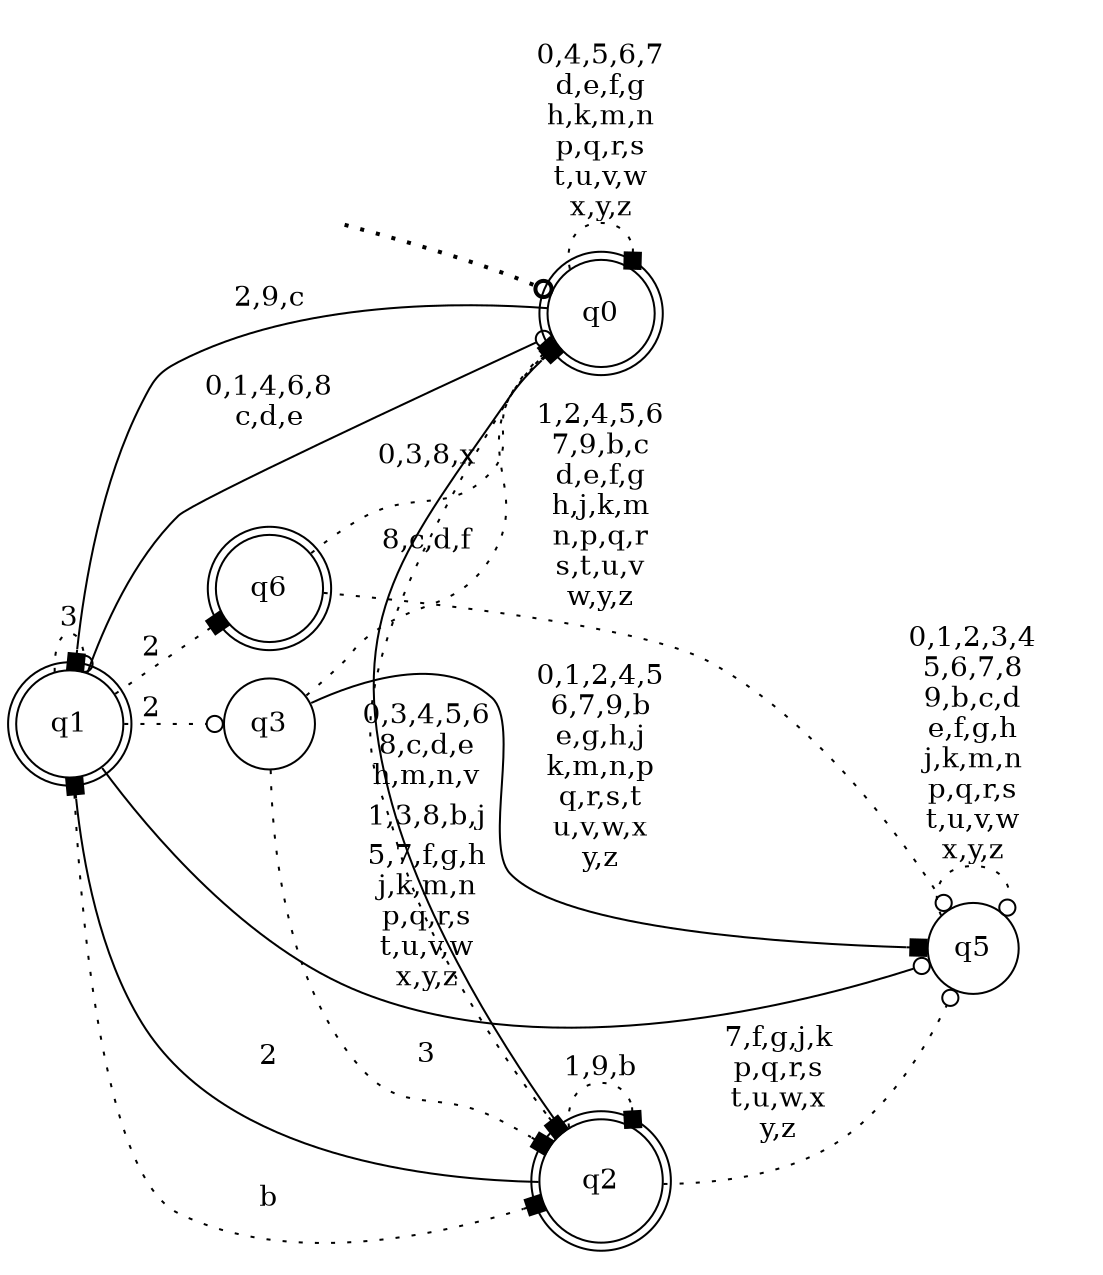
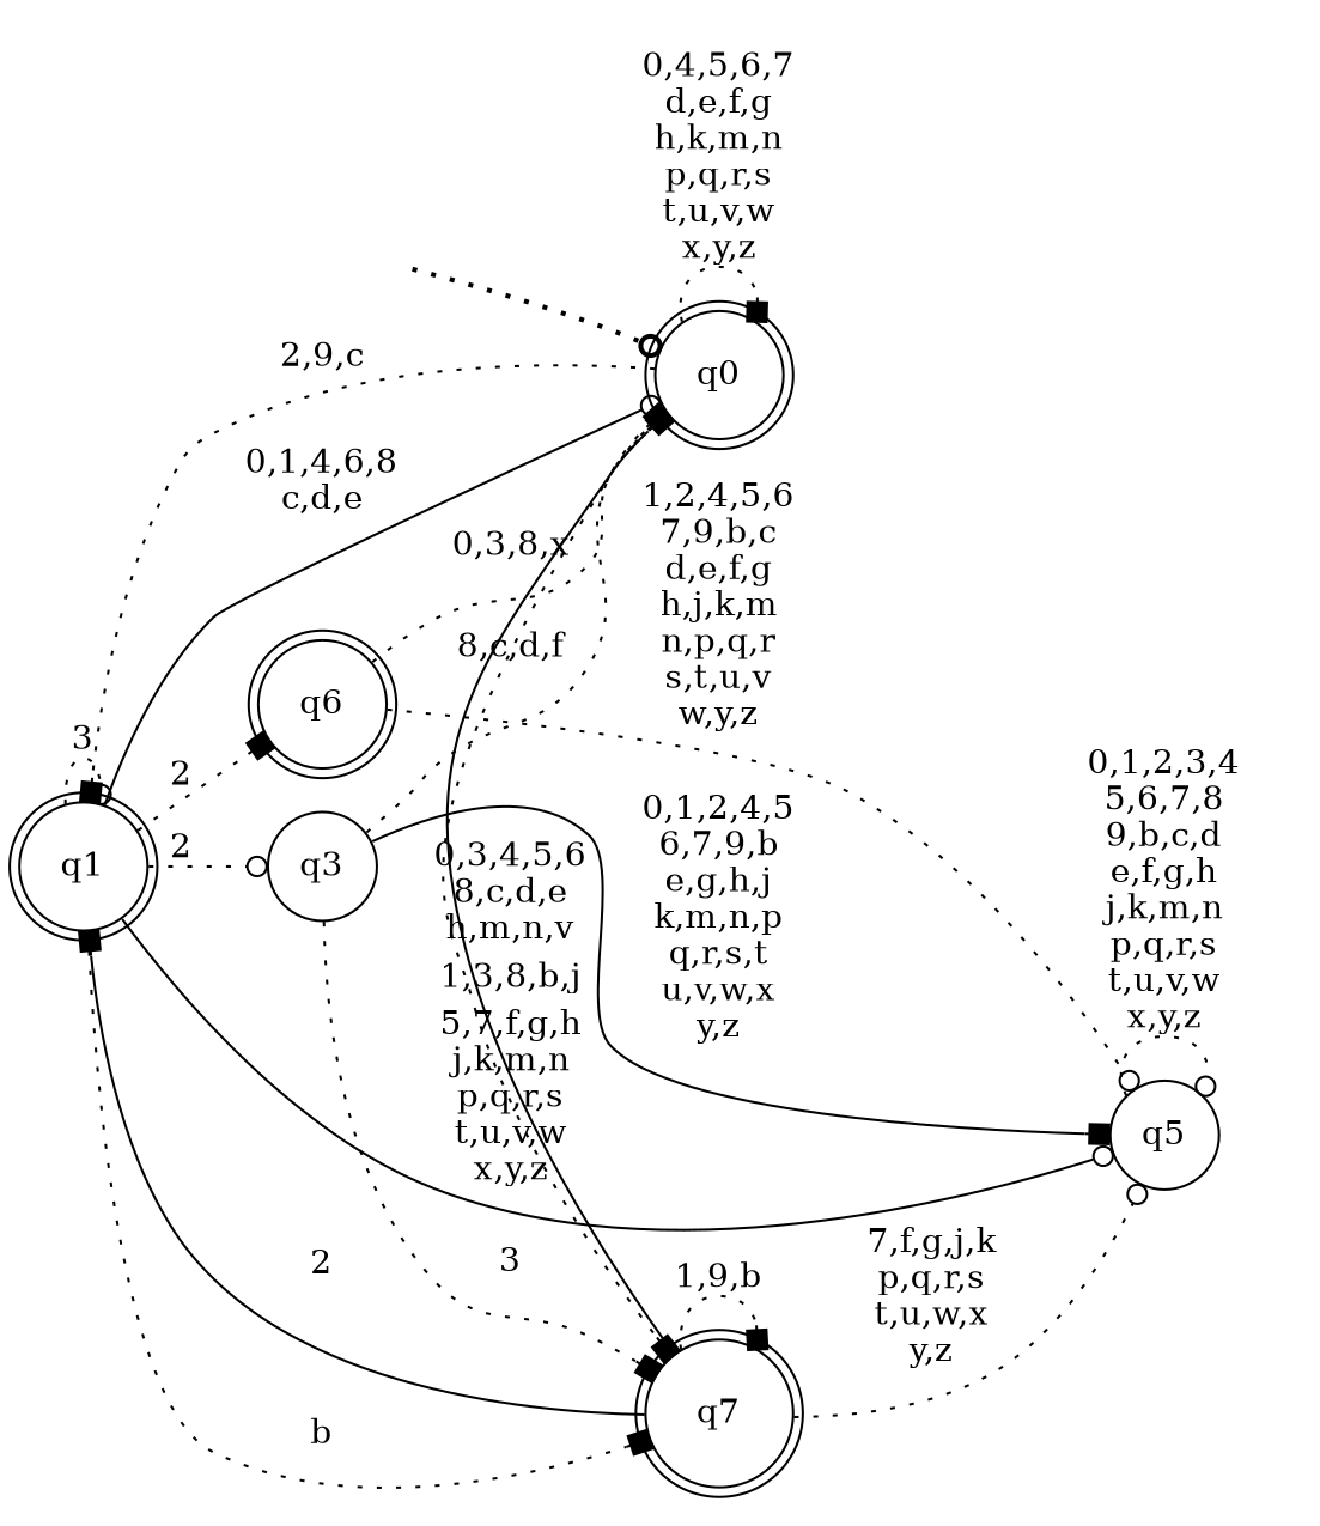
  digraph {
    rankdir=LR
    node [shape=doublecircle style="rounded,filled" color=black fillcolor=white]
    edge [arrowhead=box style=dotted]
    __start0 [height=0 shape=none style=invis width=0 color="" fillcolor=""]
    n2 [label=q0]
    n3 [label=q1]
-   n4 [label=q2]
+   n4 [label=q7]
    n5 [label=q3 shape=circle style=filled]
    n6 [label=q6]
    n7 [label=q5 shape=circle style=filled]
    subgraph cluster_1 {
      nodesep=0.15
      ranksep=0.15
      style=invis
      __start0
      n2
    }
    __start0 -> n2 [arrowhead=odot penwidth=2]
    n2 -> n2 [label="0,4,5,6,7\nd,e,f,g\nh,k,m,n\np,q,r,s\nt,u,v,w\nx,y,z"]
-   n2 -> n3 [label="2,9,c" style=solid]
+   n2 -> n3 [label="2,9,c"]
    n2 -> n4 [label="1,3,8,b,j"]
    n3 -> n2 [arrowhead=odot label="0,1,4,6,8\nc,d,e" style=solid]
    n3 -> n3 [arrowhead=odot label=3]
    n3 -> n4 [label=b]
    n3 -> n5 [arrowhead=odot label=2]
    n3 -> n6 [label=2]
    n3 -> n7 [arrowhead=odot label="5,7,f,g,h\nj,k,m,n\np,q,r,s\nt,u,v,w\nx,y,z" style=solid]
    n4 -> n2 [label="0,3,4,5,6\n8,c,d,e\nh,m,n,v" style=solid]
    n4 -> n3 [label=2 style=solid]
    n4 -> n4 [label="1,9,b"]
    n4 -> n7 [arrowhead=odot label="7,f,g,j,k\np,q,r,s\nt,u,w,x\ny,z"]
    n5 -> n2 [label="8,c,d,f"]
    n5 -> n4 [label=3]
    n5 -> n7 [label="0,1,2,4,5\n6,7,9,b\ne,g,h,j\nk,m,n,p\nq,r,s,t\nu,v,w,x\ny,z" style=solid]
    n6 -> n2 [arrowhead=odot label="0,3,8,x"]
    n6 -> n7 [arrowhead=odot label="1,2,4,5,6\n7,9,b,c\nd,e,f,g\nh,j,k,m\nn,p,q,r\ns,t,u,v\nw,y,z"]
    n7 -> n7 [arrowhead=odot label="0,1,2,3,4\n5,6,7,8\n9,b,c,d\ne,f,g,h\nj,k,m,n\np,q,r,s\nt,u,v,w\nx,y,z"]
  }
